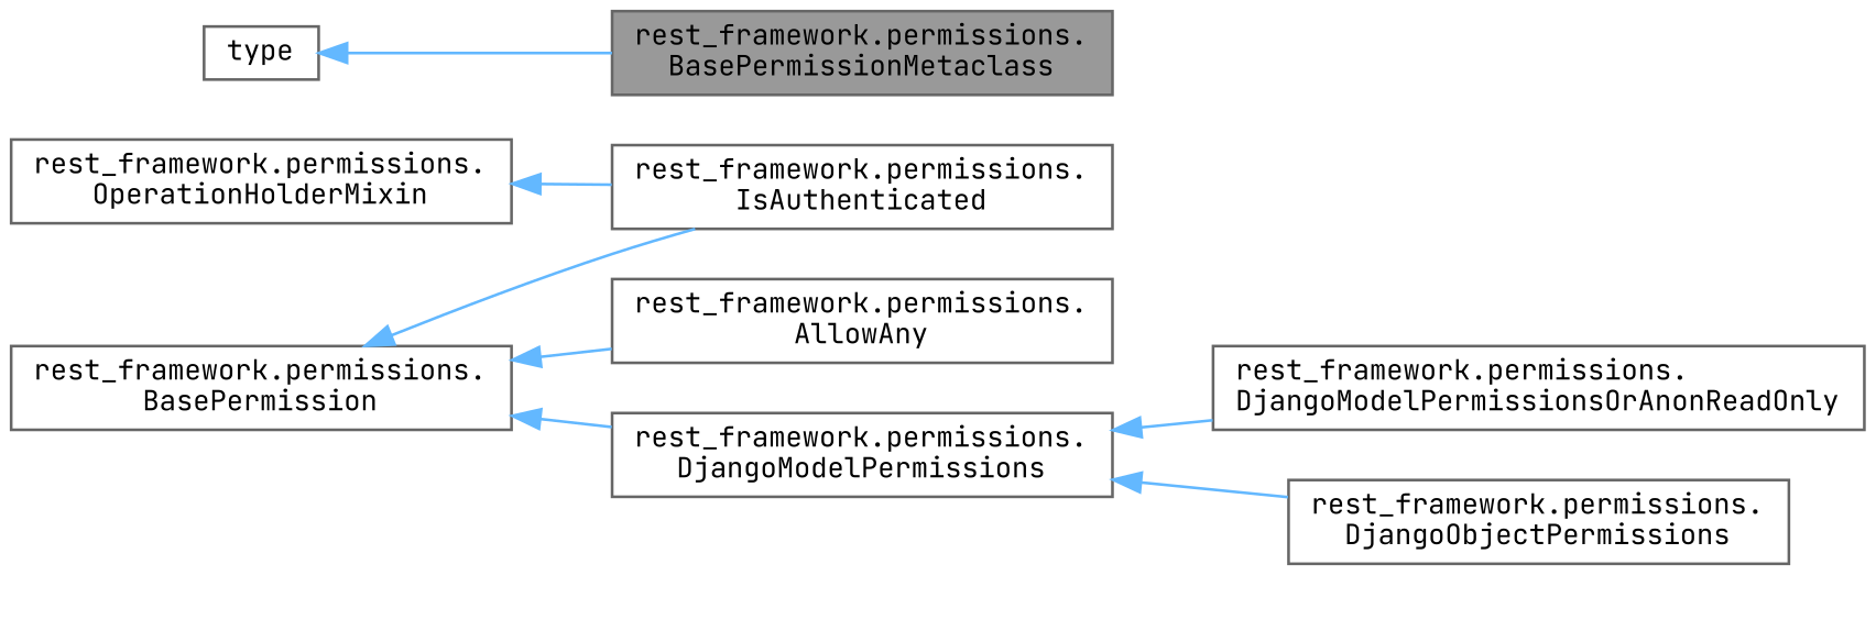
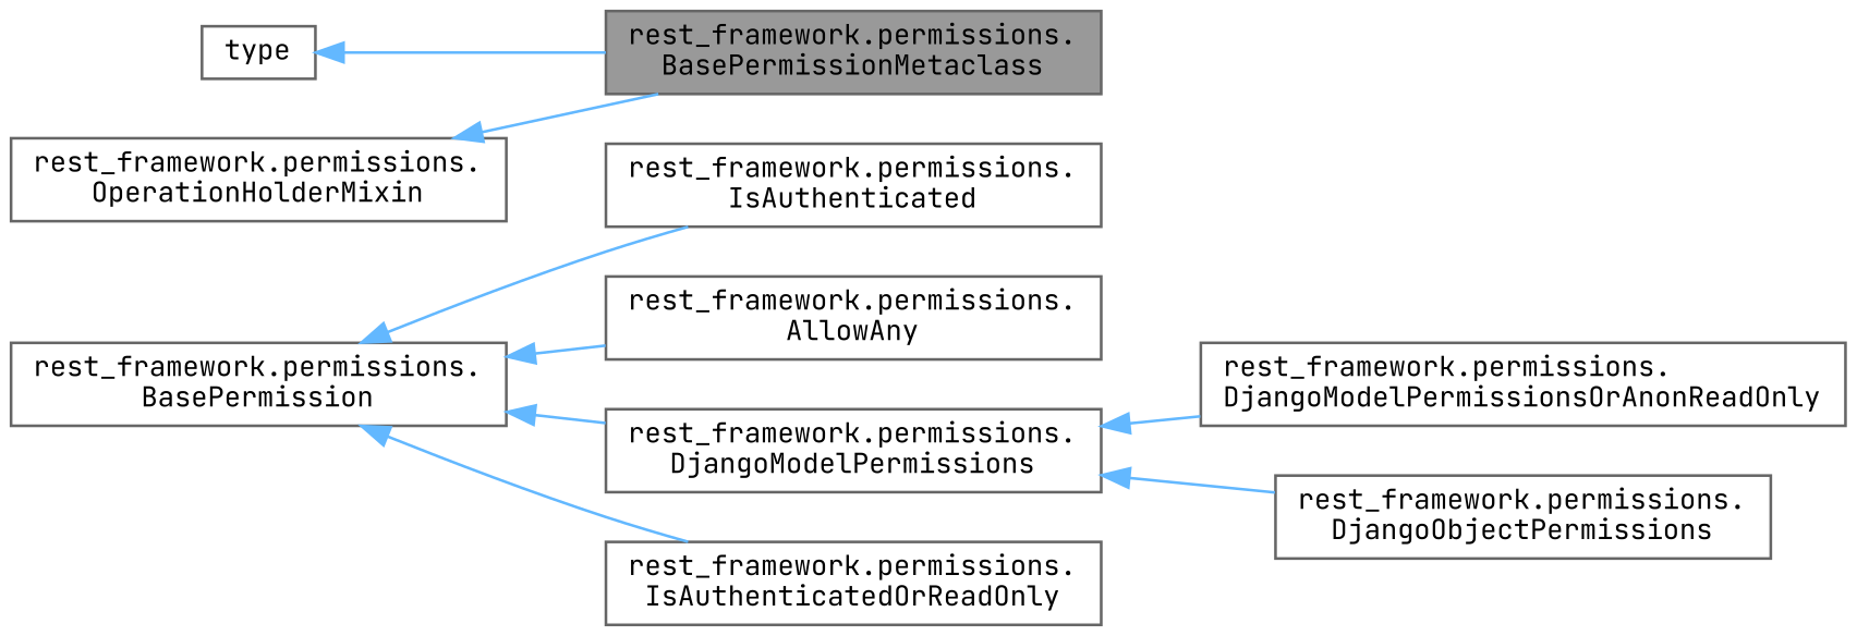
  digraph {
    fontname="JetBrains Mono"
    rankdir=LR
    node [color=gray40 fillcolor=white fontname="JetBrains Mono" fontsize=10 shape=box style=filled]
    edge [color=steelblue1 dir=back fontname="JetBrains Mono" fontsize=10 labelfontname=Helvetica labelfontsize=10 style=solid]
    n1 [fillcolor=grey60 fontcolor=black height=0.2 label="rest_framework.permissions.\lBasePermissionMetaclass" width=0.4]
    n2 [height=0.2 label="rest_framework.permissions.\lBasePermission" width=0.4]
    n3 [height=0.2 label="rest_framework.permissions.\lAllowAny" width=0.4]
    n4 [height=0.2 label="rest_framework.permissions.\lDjangoModelPermissions" width=0.4]
    n5 [height=0.2 label="rest_framework.permissions.\lIsAuthenticated" width=0.4]
+   n6 [height=0.2 label="rest_framework.permissions.\lIsAuthenticatedOrReadOnly" width=0.4]
    n7 [height=0.2 label="rest_framework.permissions.\lOperationHolderMixin" width=0.4]
    n8 [height=0.2 label=type width=0.4]
    n9 [height=0.2 label="rest_framework.permissions.\lDjangoModelPermissionsOrAnonReadOnly" width=0.4]
    n10 [height=0.2 label="rest_framework.permissions.\lDjangoObjectPermissions" width=0.4]
    n2 -> n3
    n2 -> n4
    n2 -> n5
+   n2 -> n6
    n4 -> n9
    n4 -> n10
-   n7 -> n5
+   n7 -> n1
    n8 -> n1
  }
